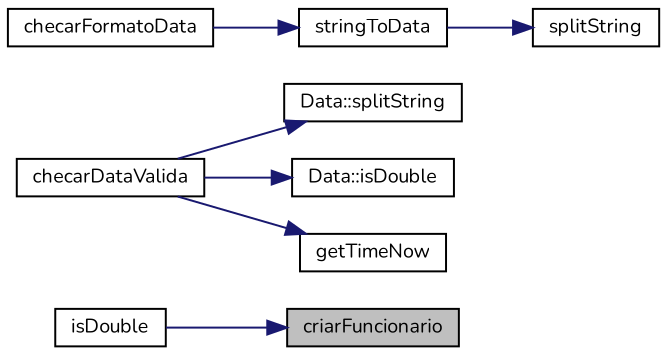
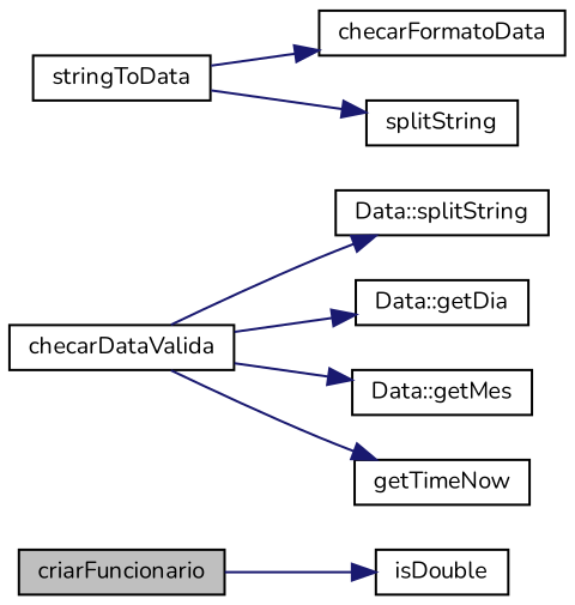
  digraph {
    fontname=Nunito
    rankdir=LR
    node [color=black fillcolor=white fontname=Nunito fontsize=10 shape=record style=filled]
    edge [color=midnightblue fontname=Nunito fontsize=10 labelfontname=Helvetica labelfontsize=10 style=solid]
    n1 [fillcolor=grey75 fontcolor=black height=0.2 label=criarFuncionario width=0.4]
    n2 [height=0.2 label=isDouble width=0.4]
    n3 [height=0.2 label=checarDataValida width=0.4]
    n4 [height=0.2 label="Data::splitString" width=0.4]
-   n6 [height=0.2 label="Data::isDouble" width=0.4]
+   n5 [height=0.2 label="Data::getDia" width=0.4]
+   n6 [height=0.2 label="Data::getMes" width=0.4]
    n7 [height=0.2 label=getTimeNow width=0.4]
    n8 [height=0.2 label=stringToData width=0.4]
    n9 [height=0.2 label=checarFormatoData width=0.4]
    n10 [height=0.2 label=splitString width=0.4]
-   n2 -> n1
+   n1 -> n2
    n3 -> n4
+   n3 -> n5
    n3 -> n6
    n3 -> n7
-   n9 -> n8
+   n8 -> n9
    n8 -> n10
  }
